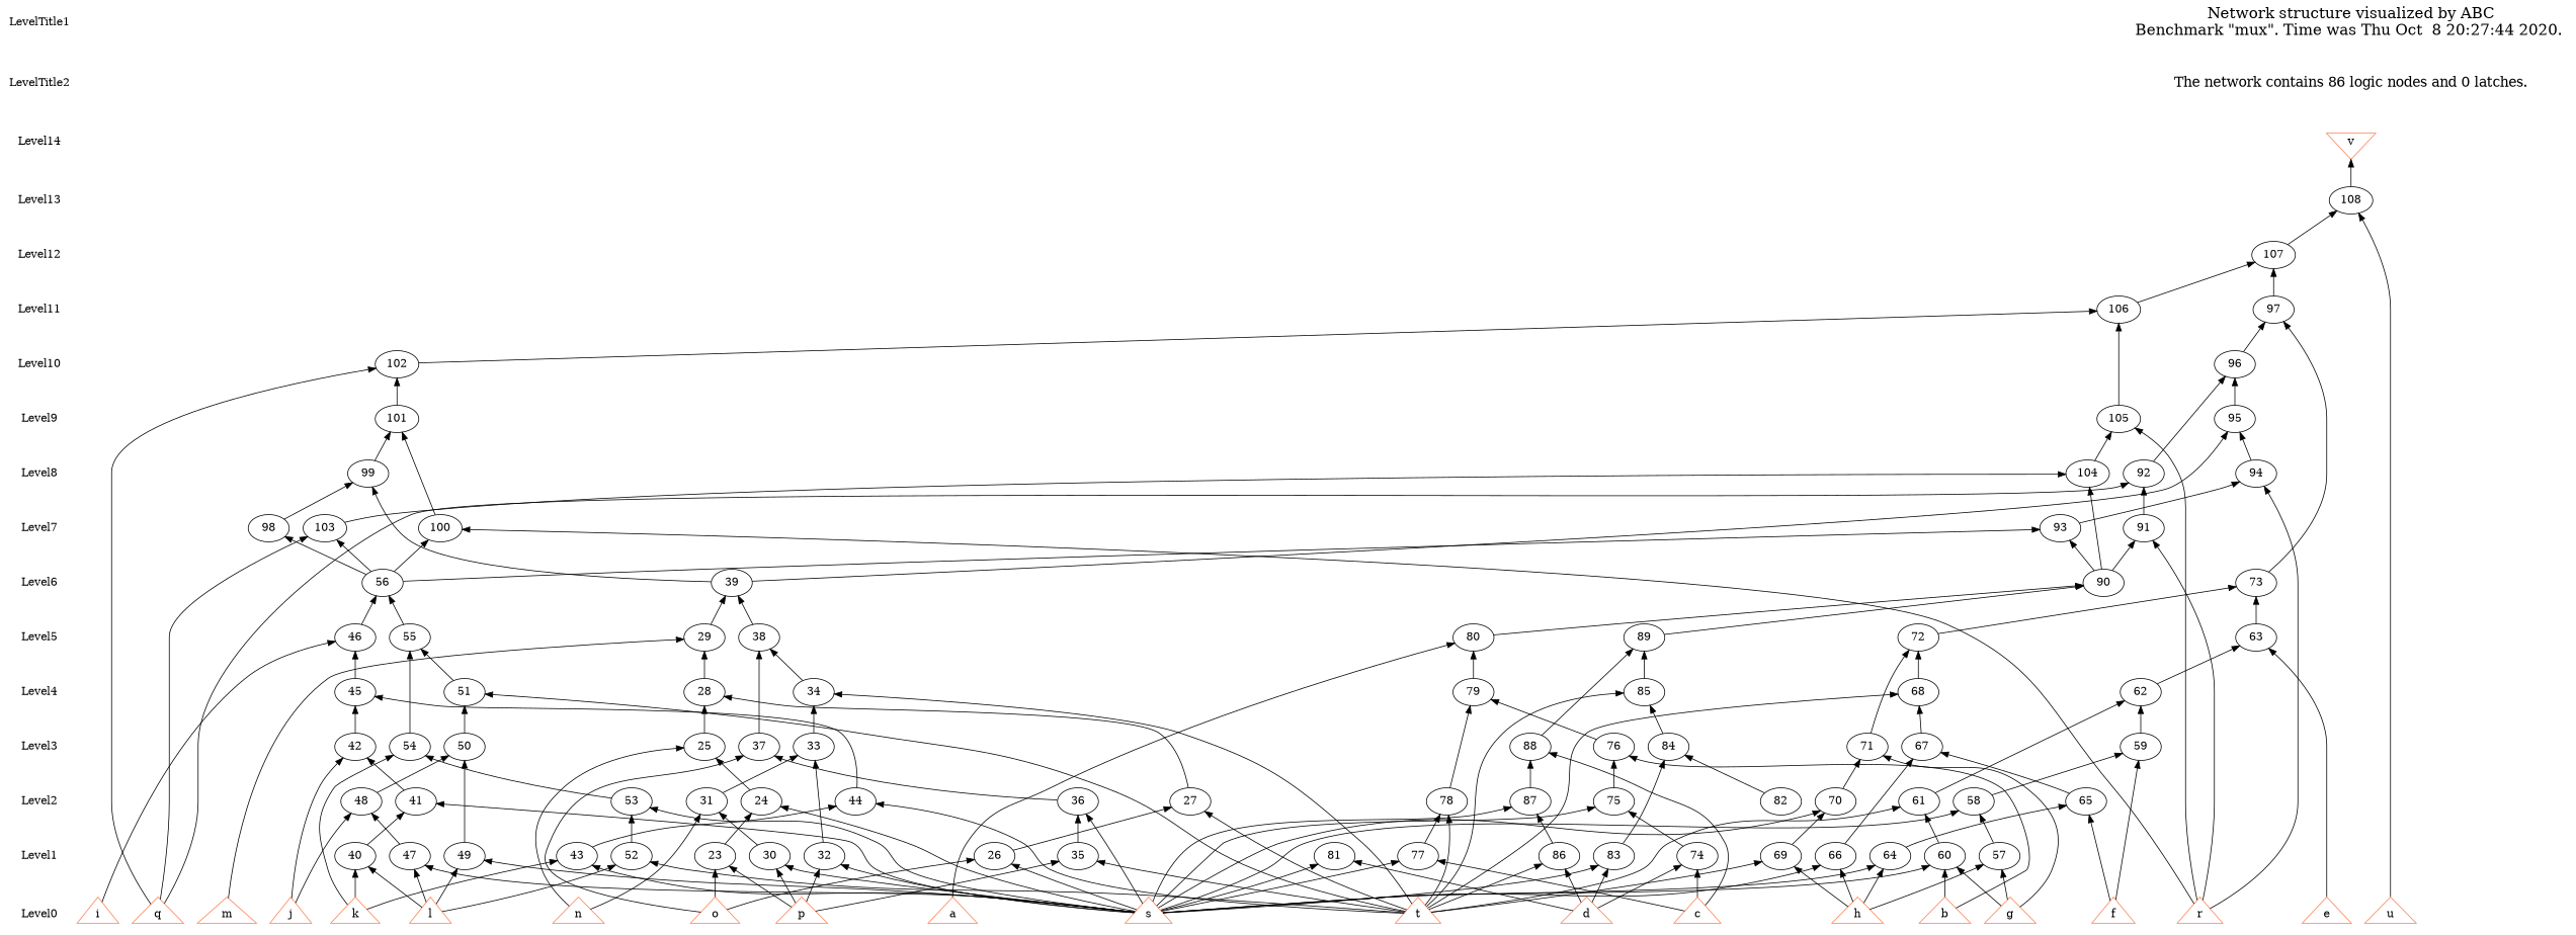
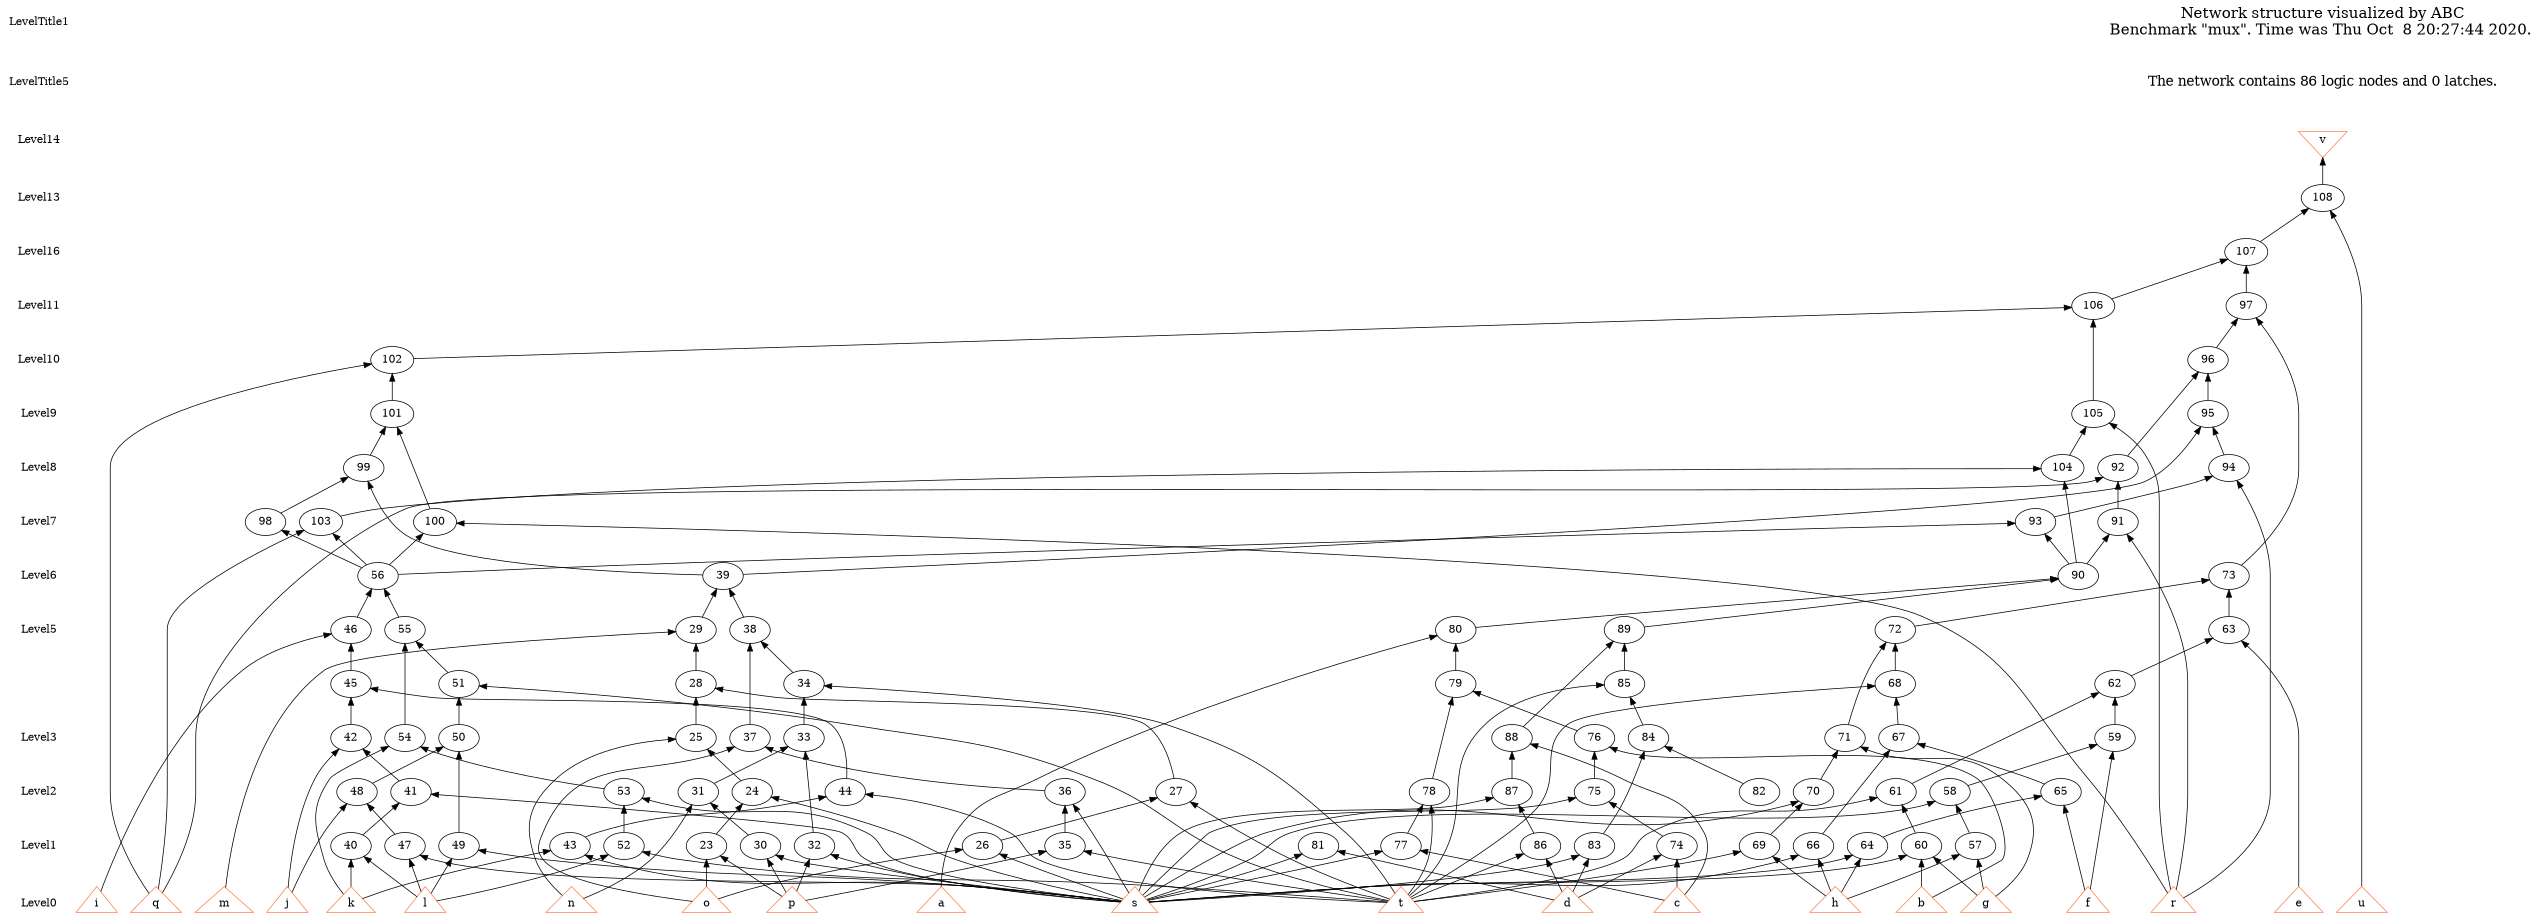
  digraph {
    node [shape=ellipse]
    edge [dir=back style=solid]
    LevelTitle1 [shape=plaintext]
-   LevelTitle2 [shape=plaintext]
+   LevelTitle2 [shape=plaintext label=LevelTitle5]
    Level14 [shape=plaintext]
    Level13 [shape=plaintext]
-   Level12 [shape=plaintext]
+   Level12 [shape=plaintext label=Level16]
    Level11 [shape=plaintext]
    Level10 [shape=plaintext]
    Level9 [shape=plaintext]
    Level8 [shape=plaintext]
    Level7 [shape=plaintext]
    Level6 [shape=plaintext]
    Level5 [shape=plaintext]
-   Level4 [shape=plaintext]
    Level3 [shape=plaintext]
    Level2 [shape=plaintext]
    Level1 [shape=plaintext]
    Level0 [shape=plaintext]
    n18 [fontname="Times-Roman" fontsize=20 label="Network structure visualized by ABC\nBenchmark \"mux\". Time was Thu Oct  8 20:27:44 2020. " shape=plaintext]
    n19 [fontname="Times-Roman" fontsize=18 label="The network contains 86 logic nodes and 0 latches.\n" shape=plaintext]
    n20 [color=coral fillcolor=coral label=v shape=invtriangle]
    n21 [label="108\n"]
    n22 [label="107\n"]
    n23 [label="97\n"]
    n24 [label="106\n"]
    n25 [label="96\n"]
    n26 [label="102\n"]
    n27 [label="95\n"]
    n28 [label="101\n"]
    n29 [label="105\n"]
    n30 [label="92\n"]
    n31 [label="94\n"]
    n32 [label="99\n"]
    n33 [label="104\n"]
    n34 [label="91\n"]
    n35 [label="93\n"]
    n36 [label="98\n"]
    n37 [label="100\n"]
    n38 [label="103\n"]
    n39 [label="39\n"]
    n40 [label="56\n"]
    n41 [label="73\n"]
    n42 [label="90\n"]
    n43 [label="29\n"]
    n44 [label="38\n"]
    n45 [label="46\n"]
    n46 [label="55\n"]
    n47 [label="63\n"]
    n48 [label="72\n"]
    n49 [label="80\n"]
    n50 [label="89\n"]
    n51 [label="28\n"]
    n52 [label="34\n"]
    n53 [label="45\n"]
    n54 [label="51\n"]
    n55 [label="62\n"]
    n56 [label="68\n"]
    n57 [label="79\n"]
    n58 [label="85\n"]
    n59 [label="25\n"]
    n60 [label="33\n"]
    n61 [label="37\n"]
    n62 [label="42\n"]
    n63 [label="50\n"]
    n64 [label="54\n"]
    n65 [label="59\n"]
    n66 [label="67\n"]
    n67 [label="71\n"]
    n68 [label="76\n"]
    n69 [label="84\n"]
    n70 [label="88\n"]
    n71 [label="24\n"]
    n72 [label="27\n"]
    n73 [label="31\n"]
    n74 [label="36\n"]
    n75 [label="41\n"]
    n76 [label="44\n"]
    n77 [label="48\n"]
    n78 [label="53\n"]
    n79 [label="58\n"]
    n80 [label="61\n"]
    n81 [label="65\n"]
    n82 [label="70\n"]
    n83 [label="75\n"]
    n84 [label="78\n"]
    n85 [label="82\n"]
    n86 [label="87\n"]
    n87 [label="23\n"]
    n88 [label="26\n"]
    n89 [label="30\n"]
    n90 [label="32\n"]
    n91 [label="35\n"]
    n92 [label="40\n"]
    n93 [label="43\n"]
    n94 [label="47\n"]
    n95 [label="49\n"]
    n96 [label="52\n"]
    n97 [label="57\n"]
    n98 [label="60\n"]
    n99 [label="64\n"]
    n100 [label="66\n"]
    n101 [label="69\n"]
    n102 [label="74\n"]
    n103 [label="77\n"]
    n104 [label="81\n"]
    n105 [label="83\n"]
    n106 [label="86\n"]
    n107 [color=coral fillcolor=coral label=a shape=triangle]
    n108 [color=coral fillcolor=coral label=b shape=triangle]
    n109 [color=coral fillcolor=coral label=c shape=triangle]
    n110 [color=coral fillcolor=coral label=d shape=triangle]
    n111 [color=coral fillcolor=coral label=e shape=triangle]
    n112 [color=coral fillcolor=coral label=f shape=triangle]
    n113 [color=coral fillcolor=coral label=g shape=triangle]
    n114 [color=coral fillcolor=coral label=h shape=triangle]
    n115 [color=coral fillcolor=coral label=i shape=triangle]
    n116 [color=coral fillcolor=coral label=j shape=triangle]
    n117 [color=coral fillcolor=coral label=k shape=triangle]
    n118 [color=coral fillcolor=coral label=l shape=triangle]
    n119 [color=coral fillcolor=coral label=m shape=triangle]
    n120 [color=coral fillcolor=coral label=n shape=triangle]
    n121 [color=coral fillcolor=coral label=o shape=triangle]
    n122 [color=coral fillcolor=coral label=p shape=triangle]
    n123 [color=coral fillcolor=coral label=q shape=triangle]
    n124 [color=coral fillcolor=coral label=r shape=triangle]
    n125 [color=coral fillcolor=coral label=s shape=triangle]
    n126 [color=coral fillcolor=coral label=t shape=triangle]
    n127 [color=coral fillcolor=coral label=u shape=triangle]
    subgraph sub_1 {
      LevelTitle1
      LevelTitle2
      Level14
      Level13
      Level12
      Level11
      Level10
      Level9
      Level8
      Level7
      Level6
      Level5
-     Level4
      Level3
      Level2
      Level1
      Level0
    }
    subgraph sub_2 {
      rank=same
      LevelTitle1
      n18
    }
    subgraph sub_3 {
      rank=same
      LevelTitle2
      n19
    }
    subgraph sub_4 {
      rank=same
      Level14
      n20
    }
    subgraph sub_5 {
      rank=same
      Level13
      n21
    }
    subgraph sub_6 {
      rank=same
      Level12
      n22
    }
    subgraph sub_7 {
      rank=same
      Level11
      n23
      n24
    }
    subgraph sub_8 {
      rank=same
      Level10
      n25
      n26
    }
    subgraph sub_9 {
      rank=same
      Level9
      n27
      n28
      n29
    }
    subgraph sub_10 {
      rank=same
      Level8
      n30
      n31
      n32
      n33
    }
    subgraph sub_11 {
      rank=same
      Level7
      n34
      n35
      n36
      n37
      n38
    }
    subgraph sub_12 {
      rank=same
      Level6
      n39
      n40
      n41
      n42
    }
    subgraph sub_13 {
      rank=same
      Level5
      n43
      n44
      n45
      n46
      n47
      n48
      n49
      n50
    }
    subgraph sub_14 {
      rank=same
-     Level4
      n51
      n52
      n53
      n54
      n55
      n56
      n57
      n58
    }
    subgraph sub_15 {
      rank=same
      Level3
      n59
      n60
      n61
      n62
      n63
      n64
      n65
      n66
      n67
      n68
      n69
      n70
    }
    subgraph sub_16 {
      rank=same
      Level2
      n71
      n72
      n73
      n74
      n75
      n76
      n77
      n78
      n79
      n80
      n81
      n82
      n83
      n84
      n85
      n86
    }
    subgraph sub_17 {
      rank=same
      Level1
      n87
      n88
      n89
      n90
      n91
      n92
      n93
      n94
      n95
      n96
      n97
      n98
      n99
      n100
      n101
      n102
      n103
      n104
      n105
      n106
    }
    subgraph sub_18 {
      rank=same
      Level0
      n107
      n108
      n109
      n110
      n111
      n112
      n113
      n114
      n115
      n116
      n117
      n118
      n119
      n120
      n121
      n122
      n123
      n124
      n125
      n126
      n127
    }
    LevelTitle1 -> LevelTitle2 [style=invis]
    LevelTitle2 -> Level14 [style=invis]
    Level14 -> Level13 [style=invis]
    Level13 -> Level12 [style=invis]
    Level12 -> Level11 [style=invis]
    Level11 -> Level10 [style=invis]
    Level10 -> Level9 [style=invis]
    Level9 -> Level8 [style=invis]
    Level8 -> Level7 [style=invis]
    Level7 -> Level6 [style=invis]
    Level6 -> Level5 [style=invis]
-   Level5 -> Level4 [style=invis]
-   Level4 -> Level3 [style=invis]
    Level3 -> Level2 [style=invis]
    Level2 -> Level1 [style=invis]
    Level1 -> Level0 [style=invis]
    n18 -> n19 [style=invis]
    n19 -> n20 [style=invis]
    n20 -> n21
    n21 -> n22
    n21 -> n127
    n22 -> n23
    n22 -> n24
    n23 -> n25
    n23 -> n41
    n24 -> n26
    n24 -> n29
    n25 -> n27
    n25 -> n30
    n26 -> n28
    n26 -> n123
    n27 -> n31
    n27 -> n39
    n28 -> n32
    n28 -> n37
    n29 -> n33
    n29 -> n124
    n30 -> n34
    n30 -> n123
    n31 -> n35
    n31 -> n124
    n32 -> n36
    n32 -> n39
    n33 -> n38
    n33 -> n42
    n34 -> n42
    n34 -> n124
    n35 -> n40
    n35 -> n42
    n36 -> n40
    n37 -> n40
    n37 -> n124
    n38 -> n40
    n38 -> n123
    n39 -> n43
    n39 -> n44
    n40 -> n45
    n40 -> n46
    n41 -> n47
    n41 -> n48
    n42 -> n49
    n42 -> n50
    n43 -> n51
    n43 -> n119
    n44 -> n52
    n44 -> n61
    n45 -> n53
    n45 -> n115
    n46 -> n54
    n46 -> n64
    n47 -> n55
    n47 -> n111
    n48 -> n56
    n48 -> n67
    n49 -> n57
    n49 -> n107
    n50 -> n58
    n50 -> n70
    n51 -> n59
    n51 -> n72
    n52 -> n60
    n52 -> n126
    n53 -> n62
    n53 -> n76
    n54 -> n63
    n54 -> n126
    n55 -> n65
    n55 -> n80
    n56 -> n66
    n56 -> n126
    n57 -> n68
    n57 -> n84
    n58 -> n69
    n58 -> n126
    n59 -> n71
    n59 -> n120
    n60 -> n73
    n60 -> n90
    n61 -> n74
    n61 -> n121
    n62 -> n75
    n62 -> n116
    n63 -> n77
    n63 -> n95
    n64 -> n78
    n64 -> n117
    n65 -> n79
    n65 -> n112
    n66 -> n81
    n66 -> n100
    n67 -> n82
    n67 -> n113
    n68 -> n83
    n68 -> n108
    n69 -> n85
    n69 -> n105
    n70 -> n86
    n70 -> n109
    n71 -> n87
    n71 -> n125
    n72 -> n88
    n72 -> n126
    n73 -> n89
    n73 -> n120
    n74 -> n91
    n74 -> n125
    n75 -> n92
    n75 -> n125
    n76 -> n93
    n76 -> n126
    n77 -> n94
    n77 -> n116
    n78 -> n96
    n78 -> n125
    n79 -> n97
    n79 -> n125
    n80 -> n98
    n80 -> n126
    n81 -> n99
    n81 -> n112
    n82 -> n101
    n82 -> n125
    n83 -> n102
    n83 -> n125
    n84 -> n103
    n84 -> n126
    n86 -> n106
    n86 -> n125
    n87 -> n121
    n87 -> n122
    n88 -> n121
    n88 -> n125
    n89 -> n122
    n89 -> n125
    n90 -> n122
    n90 -> n125
    n91 -> n122
    n91 -> n126
    n92 -> n117
    n92 -> n118
    n93 -> n117
    n93 -> n125
    n94 -> n118
    n94 -> n125
    n95 -> n118
    n95 -> n125
    n96 -> n118
    n96 -> n126
    n97 -> n113
    n97 -> n114
    n98 -> n108
    n98 -> n113
    n98 -> n125
    n99 -> n114
    n99 -> n125
    n100 -> n114
    n100 -> n125
    n101 -> n114
    n101 -> n126
    n102 -> n109
    n102 -> n110
    n103 -> n109
    n103 -> n125
    n104 -> n110
    n104 -> n125
    n105 -> n110
    n105 -> n125
    n106 -> n110
    n106 -> n126
  }
